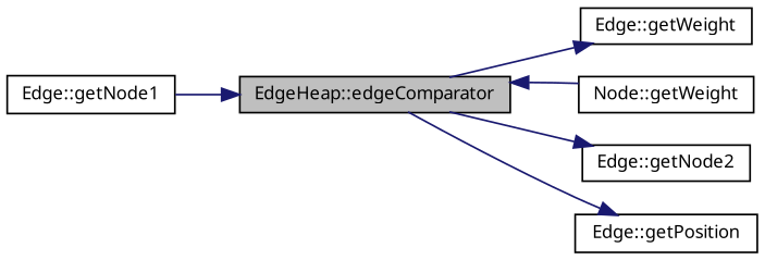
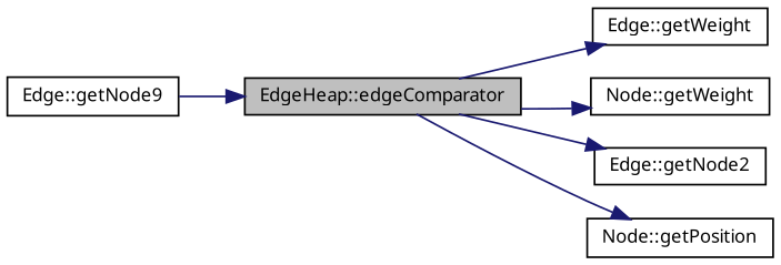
  digraph {
    fontname="Noto Sans"
    rankdir=LR
    node [color=black fillcolor=white fontname="Noto Sans" fontsize=10 shape=record style=filled]
    edge [color=midnightblue fontname="Noto Sans" fontsize=10 labelfontname=Helvetica labelfontsize=10 style=solid]
    n1 [fillcolor=grey75 fontcolor=black height=0.2 label="EdgeHeap::edgeComparator" width=0.4]
    n2 [height=0.2 label="Edge::getWeight" width=0.4]
    n3 [height=0.2 label="Node::getWeight" width=0.4]
    n4 [height=0.2 label="Edge::getNode2" width=0.4]
-   n5 [height=0.2 label="Edge::getPosition" width=0.4]
-   n6 [height=0.2 label="Edge::getNode1" width=0.4]
+   n5 [height=0.2 label="Node::getPosition" width=0.4]
+   n6 [height=0.2 label="Edge::getNode9" width=0.4]
    n1 -> n2
-   n3 -> n1
+   n1 -> n3
    n1 -> n4
    n1 -> n5
    n6 -> n1
  }
